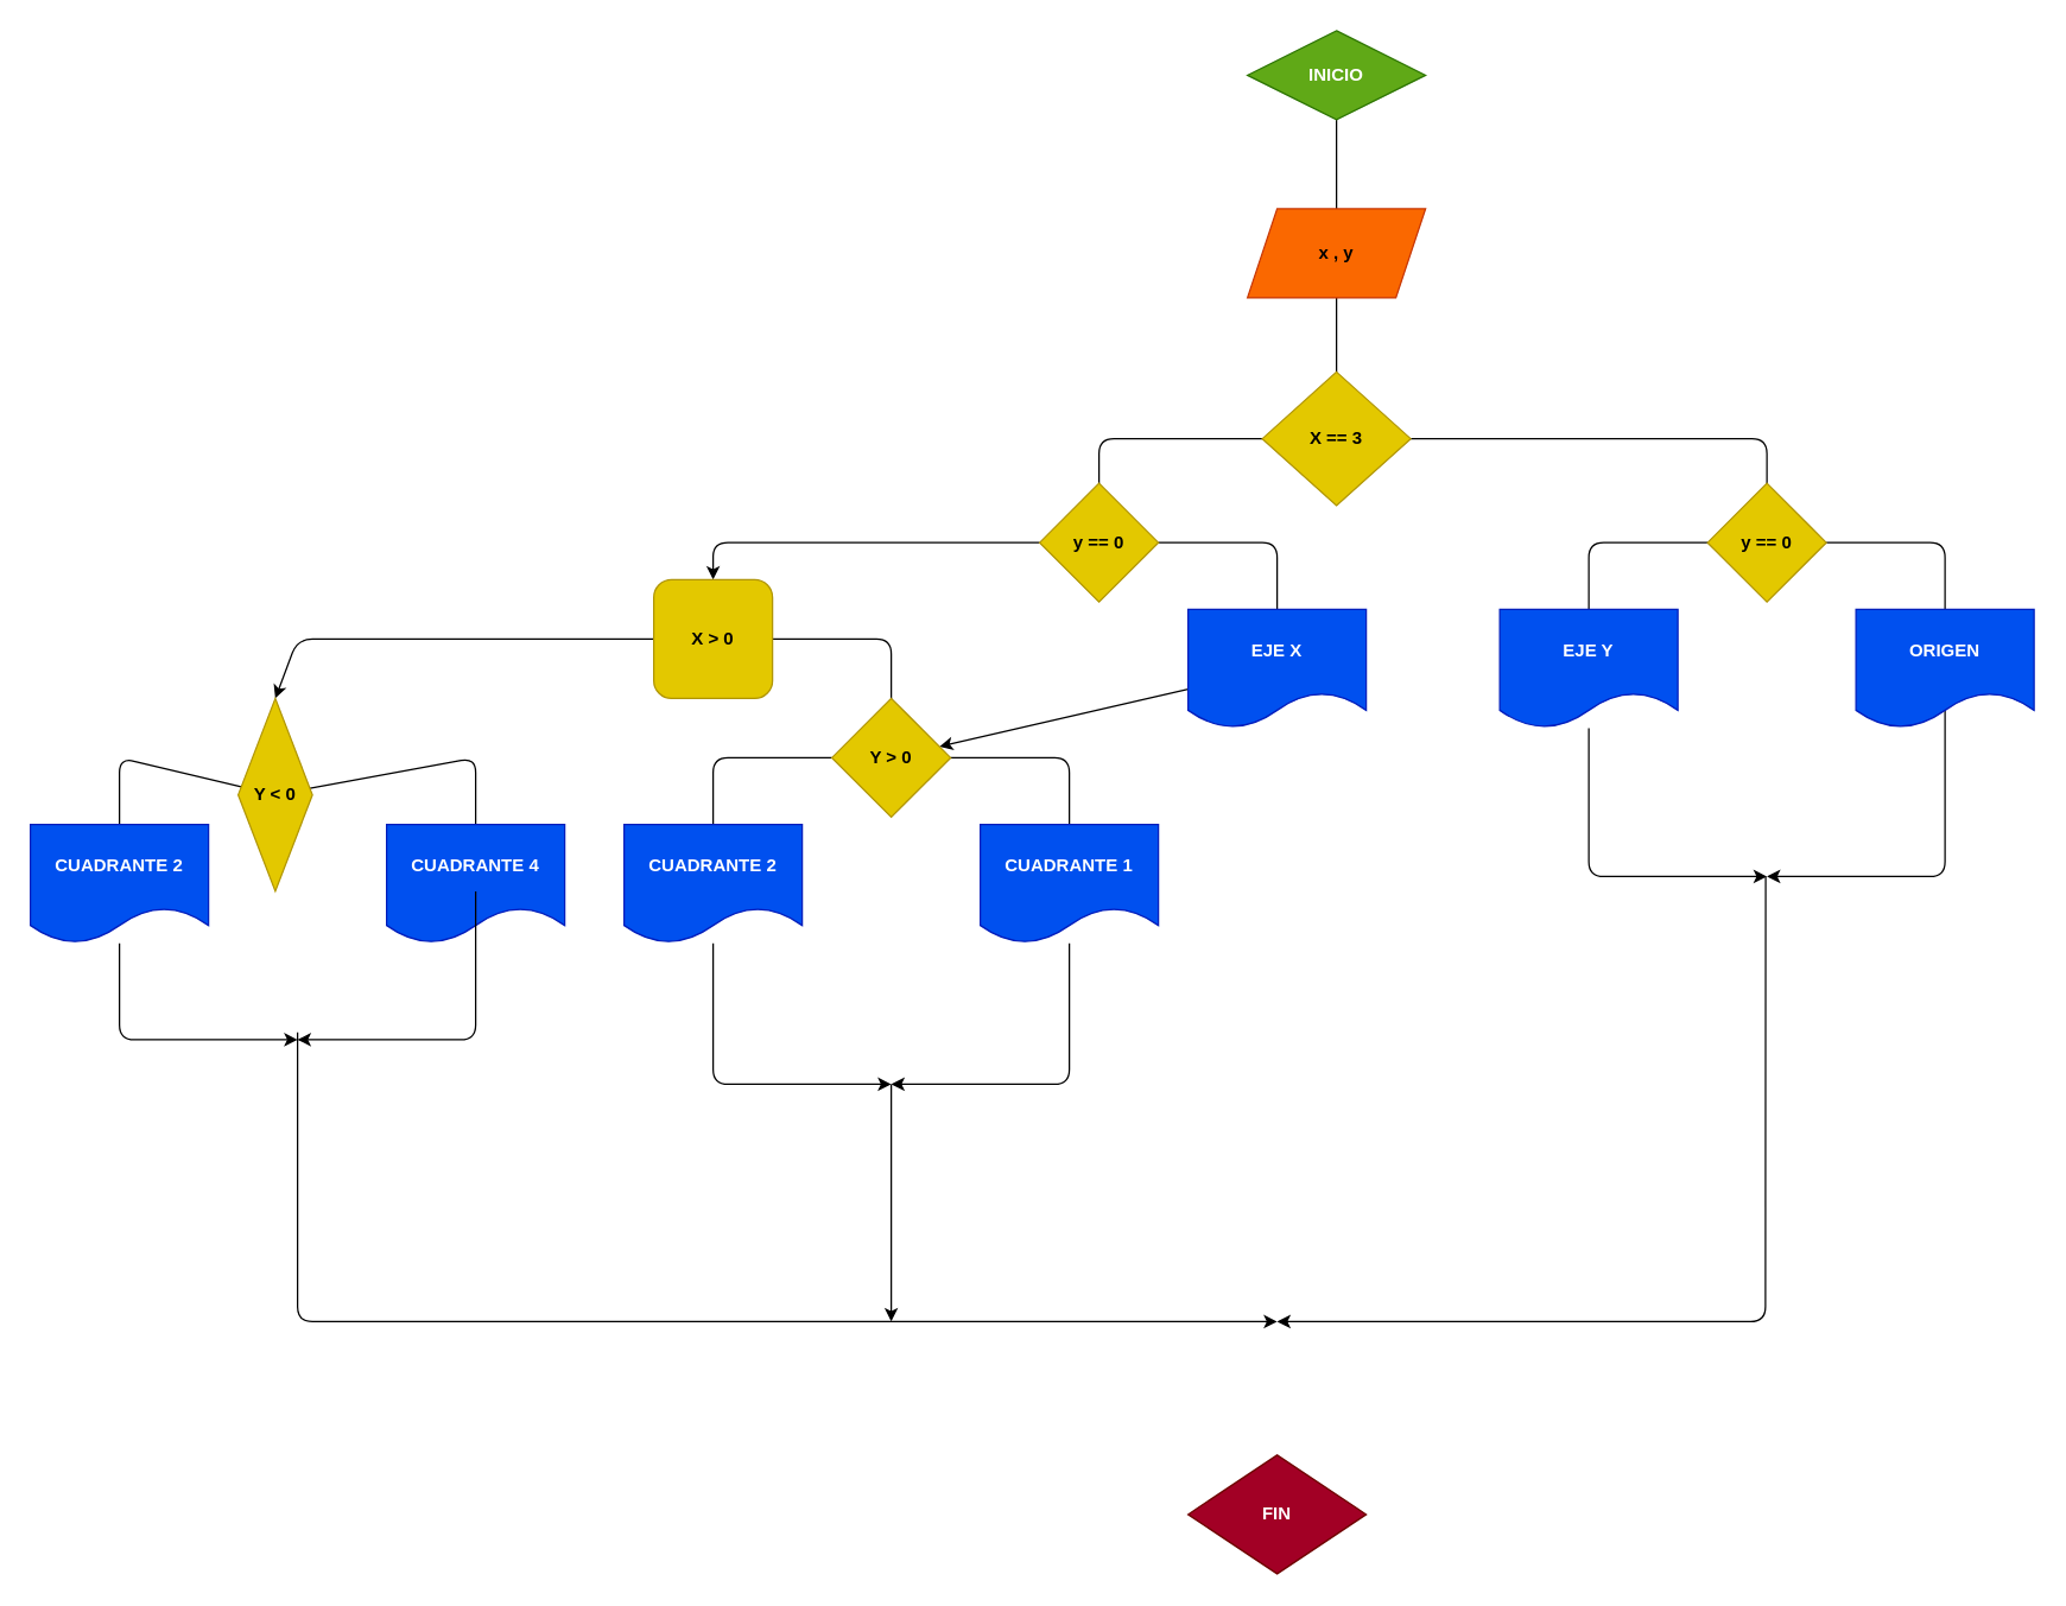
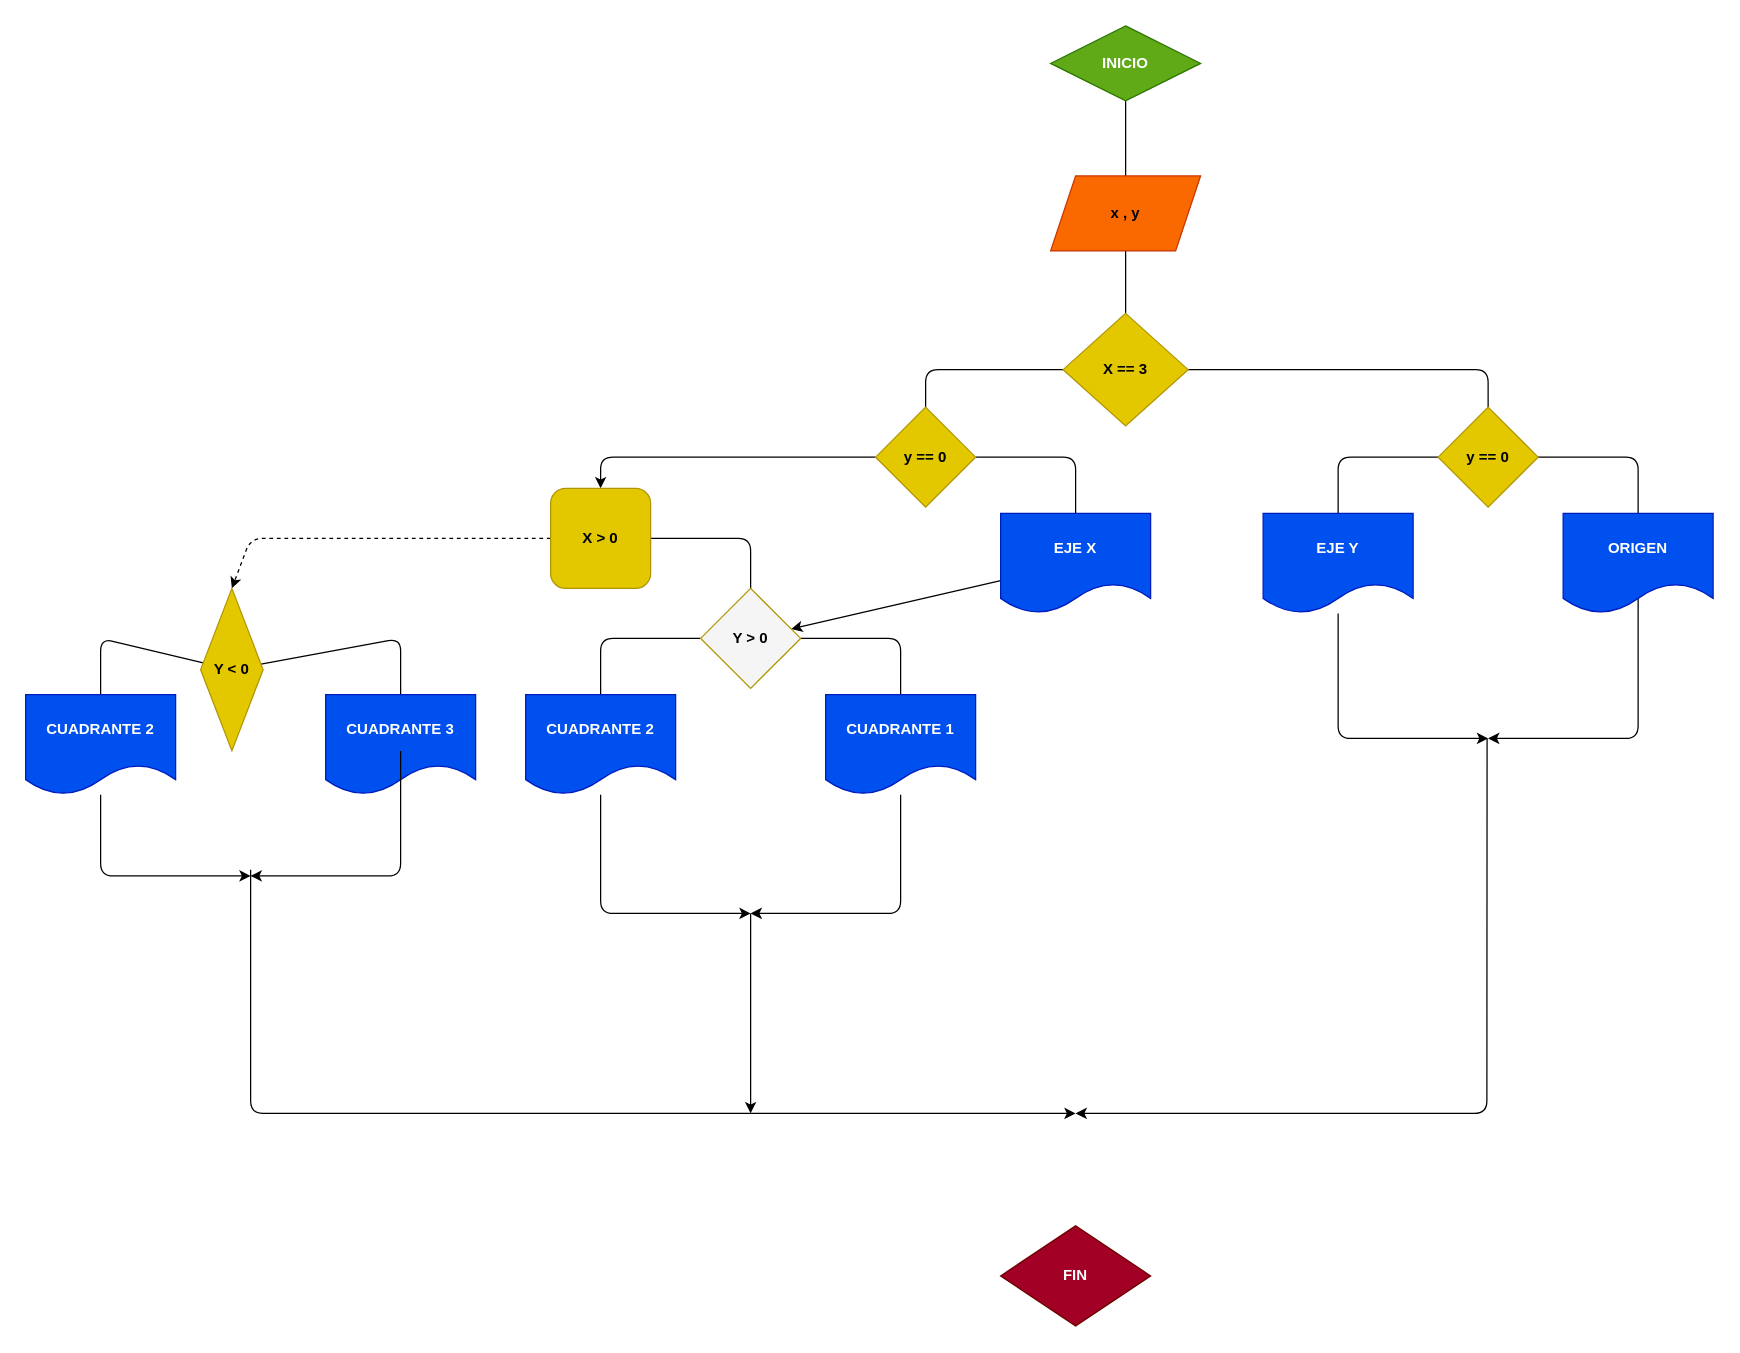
  <mxCell id="0" />
  <mxCell id="1" parent="0" />
  <mxCell id="2" style="edgeStyle=none;html=1;" edge="1" parent="1" source="3"><mxGeometry relative="1" as="geometry"><mxPoint x="900" y="150" as="targetPoint" /></mxGeometry></mxCell>
  <mxCell id="3" value="&lt;b&gt;INICIO&lt;/b&gt;" style="rhombus;whiteSpace=wrap;html=1;fillColor=#60a917;fontColor=#ffffff;strokeColor=#2D7600;" vertex="1" parent="1"><mxGeometry x="840" y="20" width="120" height="60" as="geometry" /></mxCell>
  <mxCell id="4" style="edgeStyle=none;html=1;" edge="1" parent="1" source="5"><mxGeometry relative="1" as="geometry"><mxPoint x="900" y="270" as="targetPoint" /></mxGeometry></mxCell>
  <mxCell id="5" value="&lt;b&gt;x , y&lt;/b&gt;" style="shape=parallelogram;perimeter=parallelogramPerimeter;whiteSpace=wrap;html=1;fixedSize=1;fillColor=#fa6800;fontColor=#000000;strokeColor=#C73500;" vertex="1" parent="1"><mxGeometry x="840" y="140" width="120" height="60" as="geometry" /></mxCell>
  <mxCell id="6" style="edgeStyle=none;html=1;exitX=1;exitY=0.5;exitDx=0;exitDy=0;" edge="1" parent="1" source="8"><mxGeometry relative="1" as="geometry"><mxPoint x="1190" y="345" as="targetPoint" /><mxPoint x="1080" y="290" as="sourcePoint" /><Array as="points"><mxPoint x="1190" y="295" /></Array></mxGeometry></mxCell>
  <mxCell id="7" style="edgeStyle=none;html=1;" edge="1" parent="1" source="8"><mxGeometry relative="1" as="geometry"><mxPoint x="740" y="350" as="targetPoint" /><Array as="points"><mxPoint x="740" y="295" /></Array></mxGeometry></mxCell>
  <mxCell id="8" value="&lt;b&gt;X == 3&lt;/b&gt;" style="rhombus;whiteSpace=wrap;html=1;fillColor=#e3c800;fontColor=#000000;strokeColor=#B09500;" vertex="1" parent="1"><mxGeometry x="850" y="250" width="100" height="90" as="geometry" /></mxCell>
  <mxCell id="9" style="edgeStyle=none;html=1;" edge="1" parent="1" source="11"><mxGeometry relative="1" as="geometry"><mxPoint x="1310" y="425" as="targetPoint" /><Array as="points"><mxPoint x="1310" y="365" /></Array></mxGeometry></mxCell>
  <mxCell id="10" style="edgeStyle=none;html=1;" edge="1" parent="1" source="11"><mxGeometry relative="1" as="geometry"><mxPoint x="1070" y="425" as="targetPoint" /><Array as="points"><mxPoint x="1070" y="365" /></Array></mxGeometry></mxCell>
  <mxCell id="11" value="&lt;b&gt;y == 0&lt;/b&gt;" style="rhombus;whiteSpace=wrap;html=1;fillColor=#e3c800;fontColor=#000000;strokeColor=#B09500;" vertex="1" parent="1"><mxGeometry x="1150" y="325" width="80" height="80" as="geometry" /></mxCell>
  <mxCell id="12" style="edgeStyle=none;html=1;exitX=0.5;exitY=0;exitDx=0;exitDy=0;" edge="1" parent="1" source="15"><mxGeometry relative="1" as="geometry"><mxPoint x="1190" y="590" as="targetPoint" /><mxPoint x="1120" y="590" as="sourcePoint" /><Array as="points"><mxPoint x="1310" y="590" /></Array></mxGeometry></mxCell>
  <mxCell id="13" style="edgeStyle=none;html=1;" edge="1" parent="1" source="14"><mxGeometry relative="1" as="geometry"><mxPoint x="1190" y="590" as="targetPoint" /><Array as="points"><mxPoint x="1070" y="590" /></Array></mxGeometry></mxCell>
  <mxCell id="14" value="&lt;b&gt;EJE Y&lt;/b&gt;" style="shape=document;whiteSpace=wrap;html=1;boundedLbl=1;fillColor=#0050ef;fontColor=#ffffff;strokeColor=#001DBC;" vertex="1" parent="1"><mxGeometry x="1010" y="410" width="120" height="80" as="geometry" /></mxCell>
  <mxCell id="15" value="&lt;b&gt;ORIGEN&lt;/b&gt;" style="shape=document;whiteSpace=wrap;html=1;boundedLbl=1;fillColor=#0050ef;fontColor=#ffffff;strokeColor=#001DBC;" vertex="1" parent="1"><mxGeometry x="1250" y="410" width="120" height="80" as="geometry" /></mxCell>
  <mxCell id="16" style="edgeStyle=none;html=1;" edge="1" source="18" parent="1"><mxGeometry relative="1" as="geometry"><mxPoint x="860" y="425" as="targetPoint" /><Array as="points"><mxPoint x="860" y="365" /></Array></mxGeometry></mxCell>
  <mxCell id="17" style="edgeStyle=none;html=1;entryX=0.5;entryY=0;entryDx=0;entryDy=0;" edge="1" source="18" parent="1" target="23"><mxGeometry relative="1" as="geometry"><mxPoint x="580" y="400" as="targetPoint" /><Array as="points"><mxPoint x="480" y="365" /></Array></mxGeometry></mxCell>
  <mxCell id="18" value="&lt;b&gt;y == 0&lt;/b&gt;" style="rhombus;whiteSpace=wrap;html=1;fillColor=#e3c800;fontColor=#000000;strokeColor=#B09500;" vertex="1" parent="1"><mxGeometry y="325" width="80" height="80" as="geometry" x="700" /></mxCell>
  <mxCell id="19" style="edgeStyle=none;html=1;" edge="1" parent="1" source="20" target="32"><mxGeometry relative="1" as="geometry"><mxPoint x="860" y="1020" as="targetPoint" /></mxGeometry></mxCell>
  <mxCell id="20" value="&lt;b&gt;EJE X&lt;/b&gt;" style="shape=document;whiteSpace=wrap;html=1;boundedLbl=1;fillColor=#0050ef;fontColor=#ffffff;strokeColor=#001DBC;" vertex="1" parent="1"><mxGeometry x="800" y="410" width="120" height="80" as="geometry" /></mxCell>
  <mxCell id="21" style="edgeStyle=none;html=1;" edge="1" source="23" parent="1"><mxGeometry relative="1" as="geometry"><mxPoint x="600" y="490" as="targetPoint" /><Array as="points"><mxPoint x="600" y="430" /></Array></mxGeometry></mxCell>
- <mxCell id="22" style="edgeStyle=none;html=1;entryX=0.5;entryY=0;entryDx=0;entryDy=0;" edge="1" source="23" parent="1" target="26"><mxGeometry relative="1" as="geometry"><mxPoint x="360" y="475" as="targetPoint" /><Array as="points"><mxPoint x="200" y="430" /></Array></mxGeometry></mxCell>
+ <mxCell id="22" style="edgeStyle=none;html=1;entryX=0.5;entryY=0;entryDx=0;entryDy=0;dashed=1;" edge="1" source="23" parent="1" target="26"><mxGeometry relative="1" as="geometry"><mxPoint x="360" y="475" as="targetPoint" /><Array as="points"><mxPoint x="200" y="430" /></Array></mxGeometry></mxCell>
  <mxCell id="23" value="&lt;b&gt;X &amp;gt; 0&lt;/b&gt;" style="whiteSpace=wrap;html=1;fillColor=#e3c800;fontColor=#000000;strokeColor=#B09500;rounded=1;" vertex="1" parent="1"><mxGeometry x="440" y="390" width="80" height="80" as="geometry" /></mxCell>
  <mxCell id="24" style="edgeStyle=none;html=1;" edge="1" source="26" parent="1"><mxGeometry relative="1" as="geometry"><mxPoint x="320" y="570" as="targetPoint" /><Array as="points"><mxPoint x="320" y="510" /></Array></mxGeometry></mxCell>
  <mxCell id="25" style="edgeStyle=none;html=1;" edge="1" source="26" parent="1"><mxGeometry relative="1" as="geometry"><mxPoint x="80" y="570" as="targetPoint" /><Array as="points"><mxPoint x="80" y="510" /></Array></mxGeometry></mxCell>
  <mxCell id="26" value="&lt;b&gt;Y &amp;lt; 0&lt;/b&gt;" style="rhombus;whiteSpace=wrap;html=1;fillColor=#e3c800;fontColor=#000000;strokeColor=#B09500;" vertex="1" parent="1"><mxGeometry x="160" y="470" width="50" height="130" as="geometry" /></mxCell>
  <mxCell id="27" style="edgeStyle=none;html=1;" edge="1" parent="1" source="28"><mxGeometry relative="1" as="geometry"><mxPoint x="200" y="700" as="targetPoint" /><Array as="points"><mxPoint x="80" y="700" /></Array></mxGeometry></mxCell>
  <mxCell id="28" value="&lt;b&gt;CUADRANTE 2&lt;/b&gt;" style="shape=document;whiteSpace=wrap;html=1;boundedLbl=1;fillColor=#0050ef;fontColor=#ffffff;strokeColor=#001DBC;" vertex="1" parent="1"><mxGeometry x="20" y="555" width="120" height="80" as="geometry" /></mxCell>
- <mxCell id="29" value="&lt;b&gt;CUADRANTE 4&lt;/b&gt;" style="shape=document;whiteSpace=wrap;html=1;boundedLbl=1;fillColor=#0050ef;fontColor=#ffffff;strokeColor=#001DBC;" vertex="1" parent="1"><mxGeometry x="260" y="555" width="120" height="80" as="geometry" /></mxCell>
+ <mxCell id="29" value="&lt;b&gt;CUADRANTE 3&lt;/b&gt;" style="shape=document;whiteSpace=wrap;html=1;boundedLbl=1;fillColor=#0050ef;fontColor=#ffffff;strokeColor=#001DBC;" vertex="1" parent="1"><mxGeometry x="260" y="555" width="120" height="80" as="geometry" /></mxCell>
  <mxCell id="30" style="edgeStyle=none;html=1;" edge="1" source="32" parent="1"><mxGeometry relative="1" as="geometry"><mxPoint x="720" y="570" as="targetPoint" /><Array as="points"><mxPoint x="720" y="510" /></Array></mxGeometry></mxCell>
  <mxCell id="31" style="edgeStyle=none;html=1;" edge="1" source="32" parent="1"><mxGeometry relative="1" as="geometry"><mxPoint x="480" y="570" as="targetPoint" /><Array as="points"><mxPoint x="480" y="510" /></Array></mxGeometry></mxCell>
- <mxCell id="32" value="&lt;b&gt;Y &amp;gt; 0&lt;/b&gt;" style="rhombus;whiteSpace=wrap;html=1;fillColor=#e3c800;fontColor=#000000;strokeColor=#B09500;" vertex="1" parent="1"><mxGeometry x="560" y="470" width="80" height="80" as="geometry" /></mxCell>
+ <mxCell id="32" value="&lt;b&gt;Y &amp;gt; 0&lt;/b&gt;" style="rhombus;whiteSpace=wrap;html=1;fillColor=#f5f5f5;fontColor=#000000;strokeColor=#B09500;" vertex="1" parent="1"><mxGeometry x="560" y="470" width="80" height="80" as="geometry" /></mxCell>
  <mxCell id="33" style="edgeStyle=none;html=1;" edge="1" parent="1" source="34"><mxGeometry relative="1" as="geometry"><mxPoint x="600" y="730" as="targetPoint" /><Array as="points"><mxPoint x="480" y="730" /></Array></mxGeometry></mxCell>
  <mxCell id="34" value="&lt;b&gt;CUADRANTE 2&lt;/b&gt;" style="shape=document;whiteSpace=wrap;html=1;boundedLbl=1;fillColor=#0050ef;fontColor=#ffffff;strokeColor=#001DBC;" vertex="1" parent="1"><mxGeometry x="420" y="555" width="120" height="80" as="geometry" /></mxCell>
  <mxCell id="35" style="edgeStyle=none;html=1;" edge="1" parent="1" source="36"><mxGeometry relative="1" as="geometry"><mxPoint x="600" y="730" as="targetPoint" /><Array as="points"><mxPoint x="720" y="730" /></Array></mxGeometry></mxCell>
  <mxCell id="36" value="&lt;b&gt;CUADRANTE 1&lt;/b&gt;" style="shape=document;whiteSpace=wrap;html=1;boundedLbl=1;fillColor=#0050ef;fontColor=#ffffff;strokeColor=#001DBC;" vertex="1" parent="1"><mxGeometry x="660" y="555" width="120" height="80" as="geometry" /></mxCell>
  <mxCell id="37" value="" style="edgeStyle=none;orthogonalLoop=1;jettySize=auto;html=1;" edge="1" parent="1"><mxGeometry width="100" relative="1" as="geometry"><mxPoint x="1189.17" y="590" as="sourcePoint" /><mxPoint x="860" y="890" as="targetPoint" /><Array as="points"><mxPoint x="1189" y="890" /></Array></mxGeometry></mxCell>
  <mxCell id="38" value="" style="edgeStyle=none;orthogonalLoop=1;jettySize=auto;html=1;" edge="1" parent="1"><mxGeometry width="100" relative="1" as="geometry"><mxPoint x="600" y="730" as="sourcePoint" /><mxPoint x="600" y="890" as="targetPoint" /><Array as="points"><mxPoint x="600" y="740" /></Array></mxGeometry></mxCell>
  <mxCell id="39" style="edgeStyle=none;html=1;" edge="1" parent="1"><mxGeometry relative="1" as="geometry"><mxPoint x="320" y="600" as="sourcePoint" /><mxPoint x="200" y="700" as="targetPoint" /><Array as="points"><mxPoint x="320" y="700" /></Array></mxGeometry></mxCell>
  <mxCell id="40" value="" style="edgeStyle=none;orthogonalLoop=1;jettySize=auto;html=1;" edge="1" parent="1"><mxGeometry width="100" relative="1" as="geometry"><mxPoint x="200" y="695" as="sourcePoint" /><mxPoint x="860" y="890" as="targetPoint" /><Array as="points"><mxPoint x="200" y="890" /></Array></mxGeometry></mxCell>
  <mxCell id="41" value="&lt;b&gt;FIN&lt;/b&gt;" style="rhombus;whiteSpace=wrap;html=1;fillColor=#a20025;fontColor=#ffffff;strokeColor=#6F0000;" vertex="1" parent="1"><mxGeometry x="800" y="980" width="120" height="80" as="geometry" /></mxCell>
